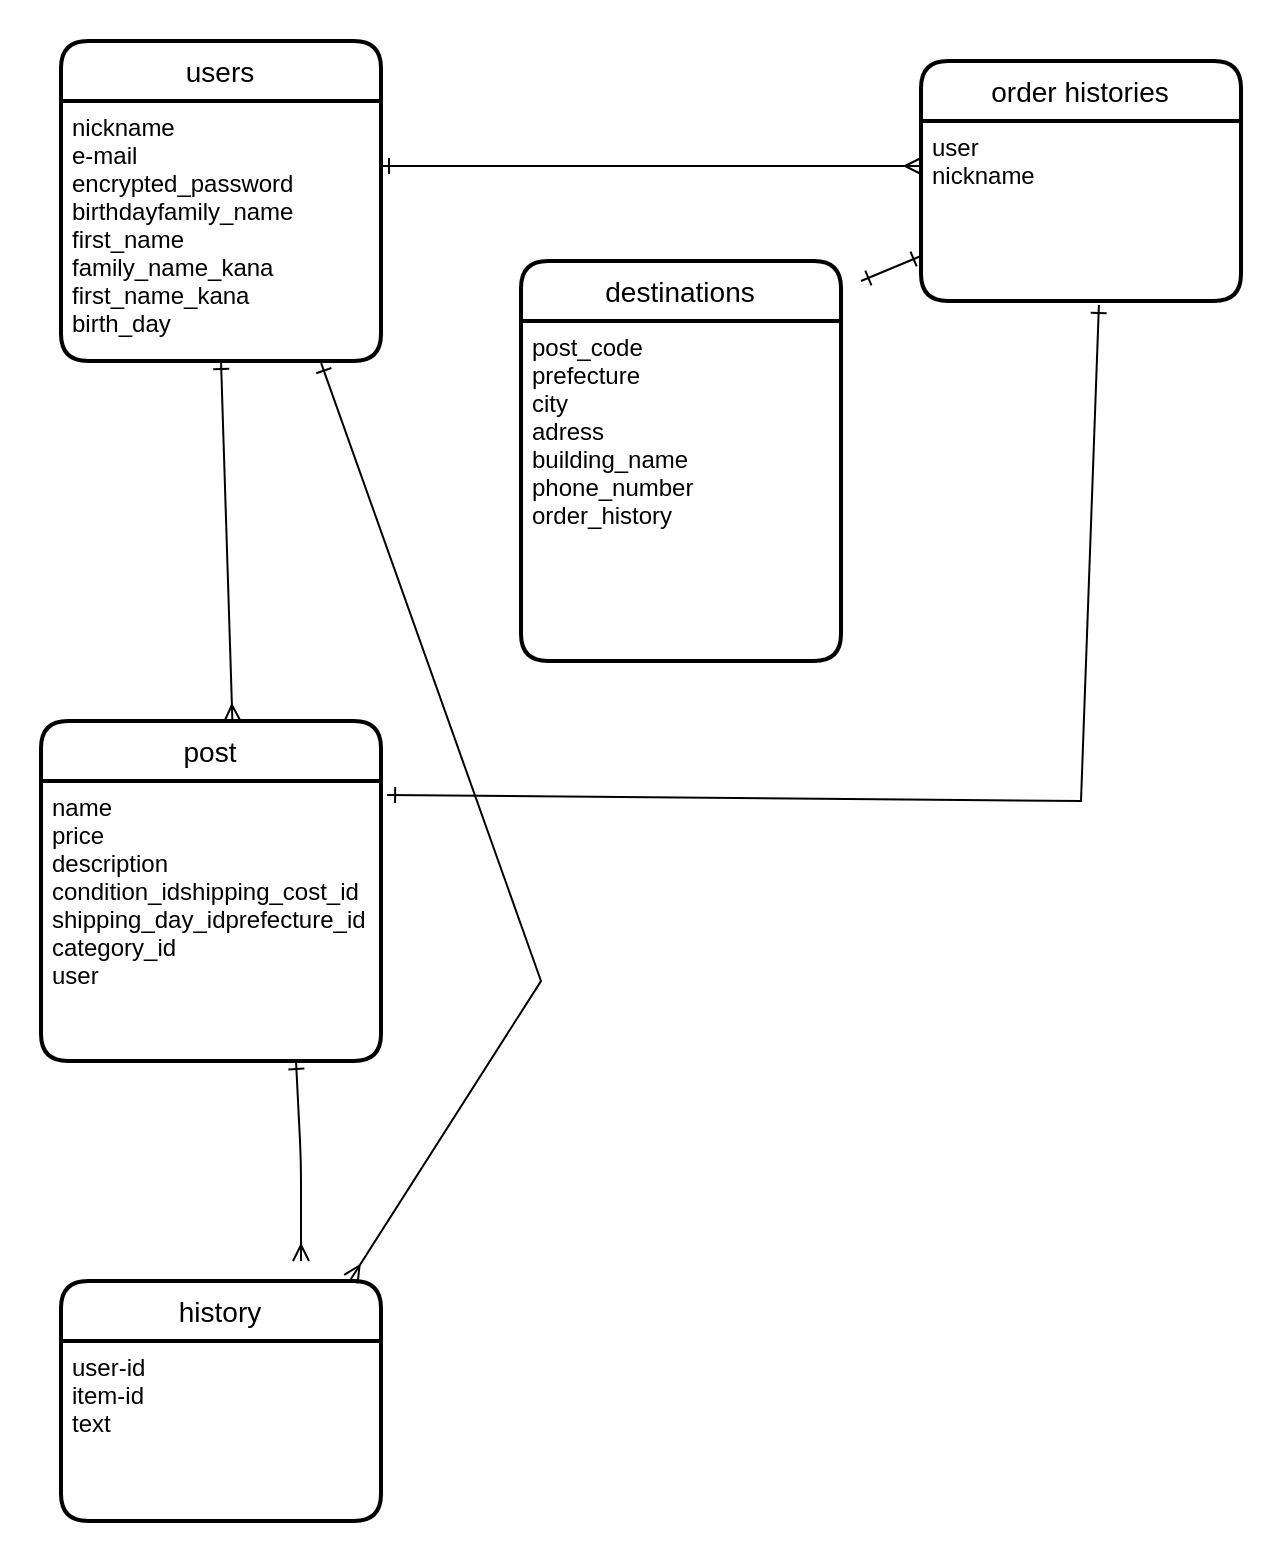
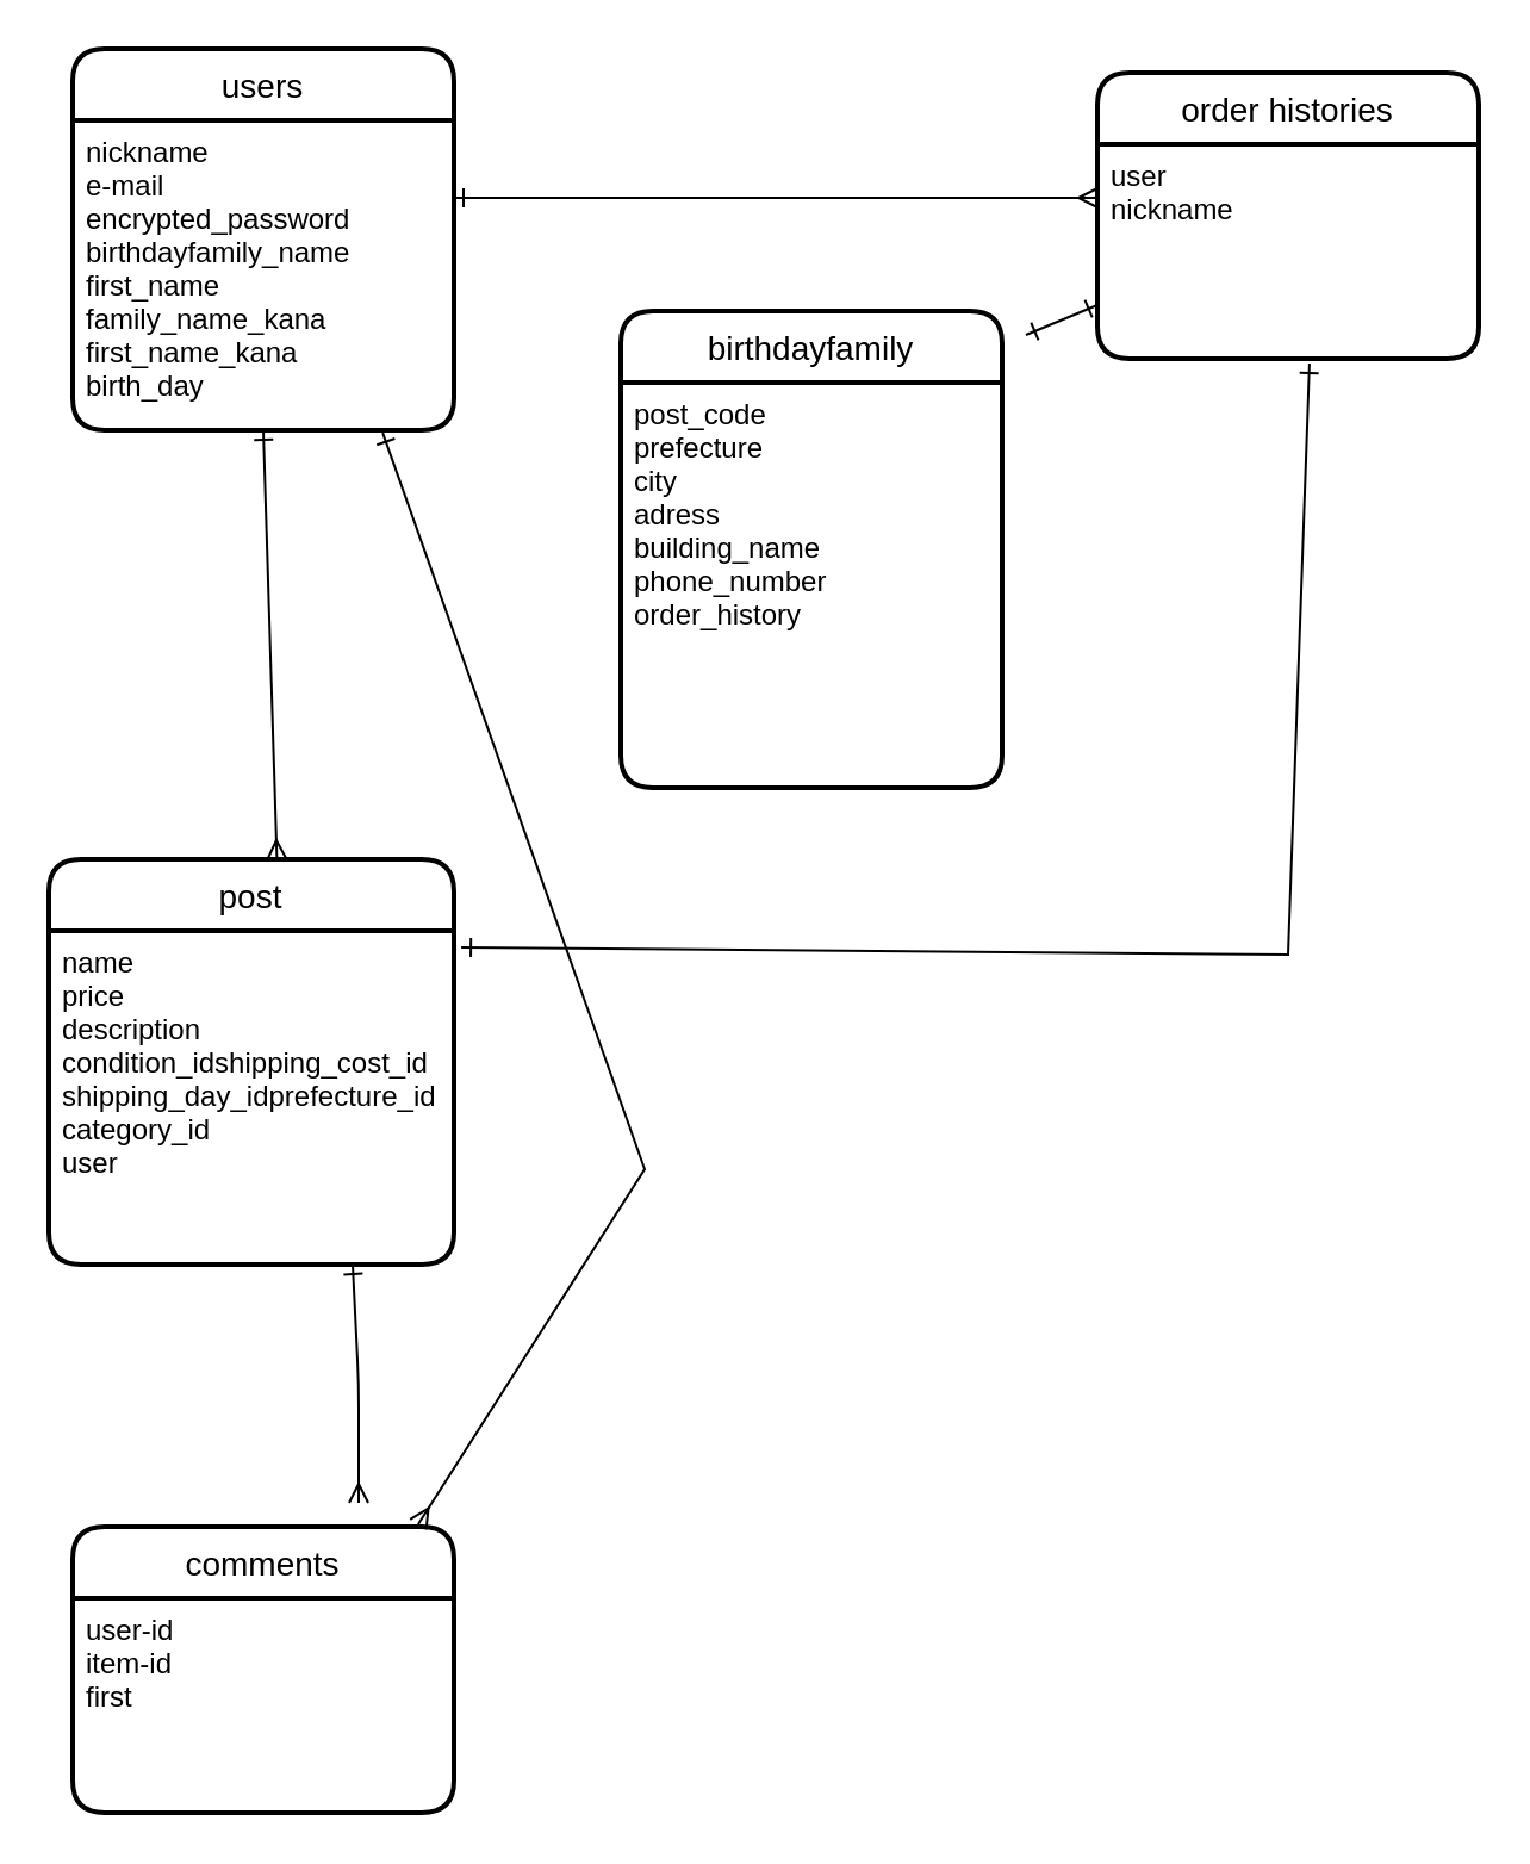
  <mxCell id="0" />
  <mxCell id="1" parent="0" />
  <mxCell id="2" value="users" style="swimlane;childLayout=stackLayout;horizontal=1;startSize=30;horizontalStack=0;rounded=1;fontSize=14;fontStyle=0;strokeWidth=2;resizeParent=0;resizeLast=1;shadow=0;dashed=0;align=center;" parent="1" vertex="1"><mxGeometry x="30" y="20" width="160" height="160" as="geometry" /></mxCell>
  <mxCell id="3" value="nickname&#10;e-mail&#10;encrypted_password&#10;birthdayfamily_name&#10;first_name&#10;family_name_kana&#10;first_name_kana&#10;birth_day" style="align=left;strokeColor=none;fillColor=none;spacingLeft=4;fontSize=12;verticalAlign=top;resizable=0;rotatable=0;part=1;" parent="2" vertex="1"><mxGeometry y="30" width="160" height="130" as="geometry" /></mxCell>
  <mxCell id="4" value="post" style="swimlane;childLayout=stackLayout;horizontal=1;startSize=30;horizontalStack=0;rounded=1;fontSize=14;fontStyle=0;strokeWidth=2;resizeParent=0;resizeLast=1;shadow=0;dashed=0;align=center;" parent="1" vertex="1"><mxGeometry x="20" y="360" width="170" height="170" as="geometry" /></mxCell>
  <mxCell id="5" value="name&#10;price&#10;description&#10;condition_idshipping_cost_id&#10;shipping_day_idprefecture_id&#10;category_id&#10;user&#10;&#10;" style="align=left;strokeColor=none;fillColor=none;spacingLeft=4;fontSize=12;verticalAlign=top;resizable=0;rotatable=0;part=1;" parent="4" vertex="1"><mxGeometry y="30" width="170" height="140" as="geometry" /></mxCell>
  <mxCell id="6" value="&#10;" style="align=left;strokeColor=none;fillColor=none;spacingLeft=4;fontSize=12;verticalAlign=top;resizable=0;rotatable=0;part=1;" vertex="1" parent="4"><mxGeometry y="170" width="170" as="geometry" /></mxCell>
- <mxCell id="7" value="destinations" style="swimlane;childLayout=stackLayout;horizontal=1;startSize=30;horizontalStack=0;rounded=1;fontSize=14;fontStyle=0;strokeWidth=2;resizeParent=0;resizeLast=1;shadow=0;dashed=0;align=center;" parent="1" vertex="1"><mxGeometry x="260" y="130" width="160" height="200" as="geometry" /></mxCell>
+ <mxCell id="7" value="birthdayfamily" style="swimlane;childLayout=stackLayout;horizontal=1;startSize=30;horizontalStack=0;rounded=1;fontSize=14;fontStyle=0;strokeWidth=2;resizeParent=0;resizeLast=1;shadow=0;dashed=0;align=center;" parent="1" vertex="1"><mxGeometry x="260" y="130" width="160" height="200" as="geometry" /></mxCell>
  <mxCell id="8" value="post_code&#10;prefecture&#10;city&#10;adress&#10;building_name&#10;phone_number&#10;order_history" style="text;strokeColor=none;fillColor=none;spacingLeft=4;spacingRight=4;overflow=hidden;rotatable=0;points=[[0,0.5],[1,0.5]];portConstraint=eastwest;fontSize=12;" parent="7" vertex="1"><mxGeometry y="30" width="160" height="170" as="geometry" /></mxCell>
  <mxCell id="9" style="edgeStyle=none;html=1;exitX=0.75;exitY=1;exitDx=0;exitDy=0;startArrow=ERone;startFill=0;endArrow=ERmany;endFill=0;" parent="1" source="5" edge="1"><mxGeometry relative="1" as="geometry"><mxPoint x="150" y="630" as="targetPoint" /><Array as="points"><mxPoint x="150" y="580" /></Array></mxGeometry></mxCell>
  <mxCell id="10" style="edgeStyle=none;html=1;entryX=0;entryY=0.75;entryDx=0;entryDy=0;startArrow=ERone;startFill=0;endArrow=ERone;endFill=0;" parent="1" target="15" edge="1"><mxGeometry relative="1" as="geometry"><mxPoint x="430" y="140" as="sourcePoint" /></mxGeometry></mxCell>
  <mxCell id="11" style="edgeStyle=none;html=1;exitX=0.5;exitY=1;exitDx=0;exitDy=0;entryX=0.563;entryY=0;entryDx=0;entryDy=0;entryPerimeter=0;startArrow=ERone;startFill=0;endArrow=ERmany;endFill=0;" parent="1" source="3" target="4" edge="1"><mxGeometry relative="1" as="geometry" /></mxCell>
- <mxCell id="12" value="history" style="swimlane;childLayout=stackLayout;horizontal=1;startSize=30;horizontalStack=0;rounded=1;fontSize=14;fontStyle=0;strokeWidth=2;resizeParent=0;resizeLast=1;shadow=0;dashed=0;align=center;" vertex="1" parent="1"><mxGeometry x="30" y="640" width="160" height="120" as="geometry" /></mxCell>
- <mxCell id="13" value="user-id&#10;item-id&#10;text" style="align=left;strokeColor=none;fillColor=none;spacingLeft=4;fontSize=12;verticalAlign=top;resizable=0;rotatable=0;part=1;" vertex="1" parent="12"><mxGeometry y="30" width="160" height="90" as="geometry" /></mxCell>
+ <mxCell id="12" value="comments" style="swimlane;childLayout=stackLayout;horizontal=1;startSize=30;horizontalStack=0;rounded=1;fontSize=14;fontStyle=0;strokeWidth=2;resizeParent=0;resizeLast=1;shadow=0;dashed=0;align=center;" vertex="1" parent="1"><mxGeometry x="30" y="640" width="160" height="120" as="geometry" /></mxCell>
+ <mxCell id="13" value="user-id&#10;item-id&#10;first" style="align=left;strokeColor=none;fillColor=none;spacingLeft=4;fontSize=12;verticalAlign=top;resizable=0;rotatable=0;part=1;" vertex="1" parent="12"><mxGeometry y="30" width="160" height="90" as="geometry" /></mxCell>
  <mxCell id="14" value="order histories" style="swimlane;childLayout=stackLayout;horizontal=1;startSize=30;horizontalStack=0;rounded=1;fontSize=14;fontStyle=0;strokeWidth=2;resizeParent=0;resizeLast=1;shadow=0;dashed=0;align=center;" vertex="1" parent="1"><mxGeometry x="460" y="30" width="160" height="120" as="geometry" /></mxCell>
  <mxCell id="15" value="user&#10;nickname" style="align=left;strokeColor=none;fillColor=none;spacingLeft=4;fontSize=12;verticalAlign=top;resizable=0;rotatable=0;part=1;" vertex="1" parent="14"><mxGeometry y="30" width="160" height="90" as="geometry" /></mxCell>
  <mxCell id="16" value="" style="edgeStyle=entityRelationEdgeStyle;fontSize=12;html=1;endArrow=ERmany;entryX=0;entryY=0.25;entryDx=0;entryDy=0;exitX=1;exitY=0.25;exitDx=0;exitDy=0;endFill=0;startArrow=ERone;startFill=0;" edge="1" parent="1" source="3" target="15"><mxGeometry width="100" height="100" relative="1" as="geometry"><mxPoint x="304" y="120" as="sourcePoint" /><mxPoint x="404" y="20" as="targetPoint" /></mxGeometry></mxCell>
  <mxCell id="17" value="" style="endArrow=ERone;html=1;rounded=0;startArrow=ERone;startFill=0;endFill=0;exitX=1.018;exitY=0.05;exitDx=0;exitDy=0;exitPerimeter=0;entryX=0.556;entryY=1.022;entryDx=0;entryDy=0;entryPerimeter=0;" edge="1" parent="1" source="5" target="15"><mxGeometry relative="1" as="geometry"><mxPoint x="330" y="390" as="sourcePoint" /><mxPoint x="490" y="390" as="targetPoint" /><Array as="points"><mxPoint x="540" y="400" /></Array></mxGeometry></mxCell>
  <mxCell id="18" value="" style="endArrow=ERmany;html=1;rounded=0;startArrow=ERone;startFill=0;endFill=0;exitX=0.813;exitY=1.008;exitDx=0;exitDy=0;exitPerimeter=0;entryX=0.906;entryY=-0.008;entryDx=0;entryDy=0;entryPerimeter=0;" edge="1" parent="1" source="3" target="12"><mxGeometry relative="1" as="geometry"><mxPoint x="330" y="390" as="sourcePoint" /><mxPoint x="490" y="390" as="targetPoint" /><Array as="points"><mxPoint x="270" y="490" /></Array></mxGeometry></mxCell>
